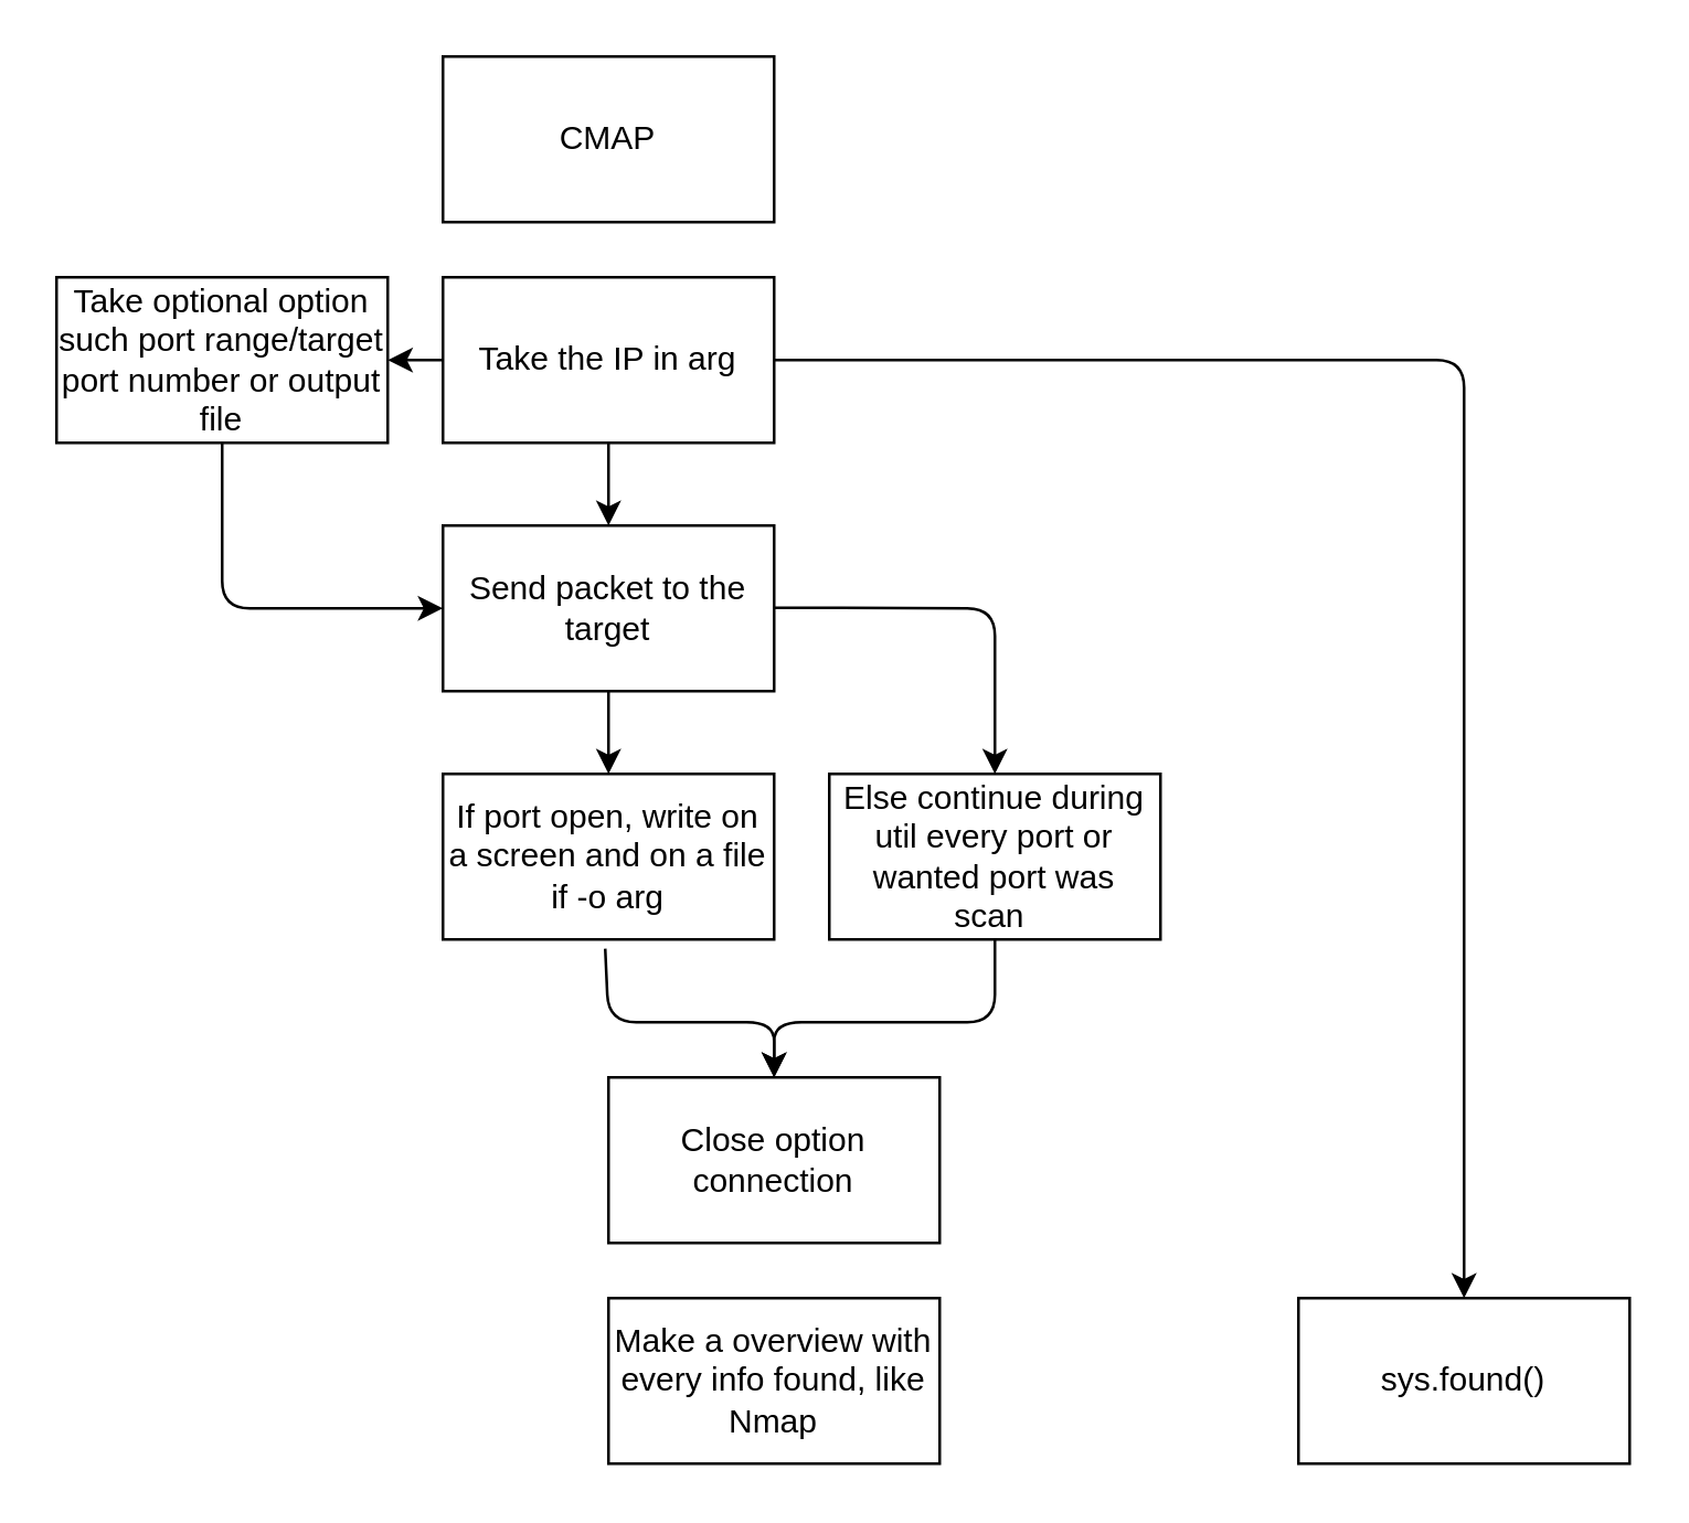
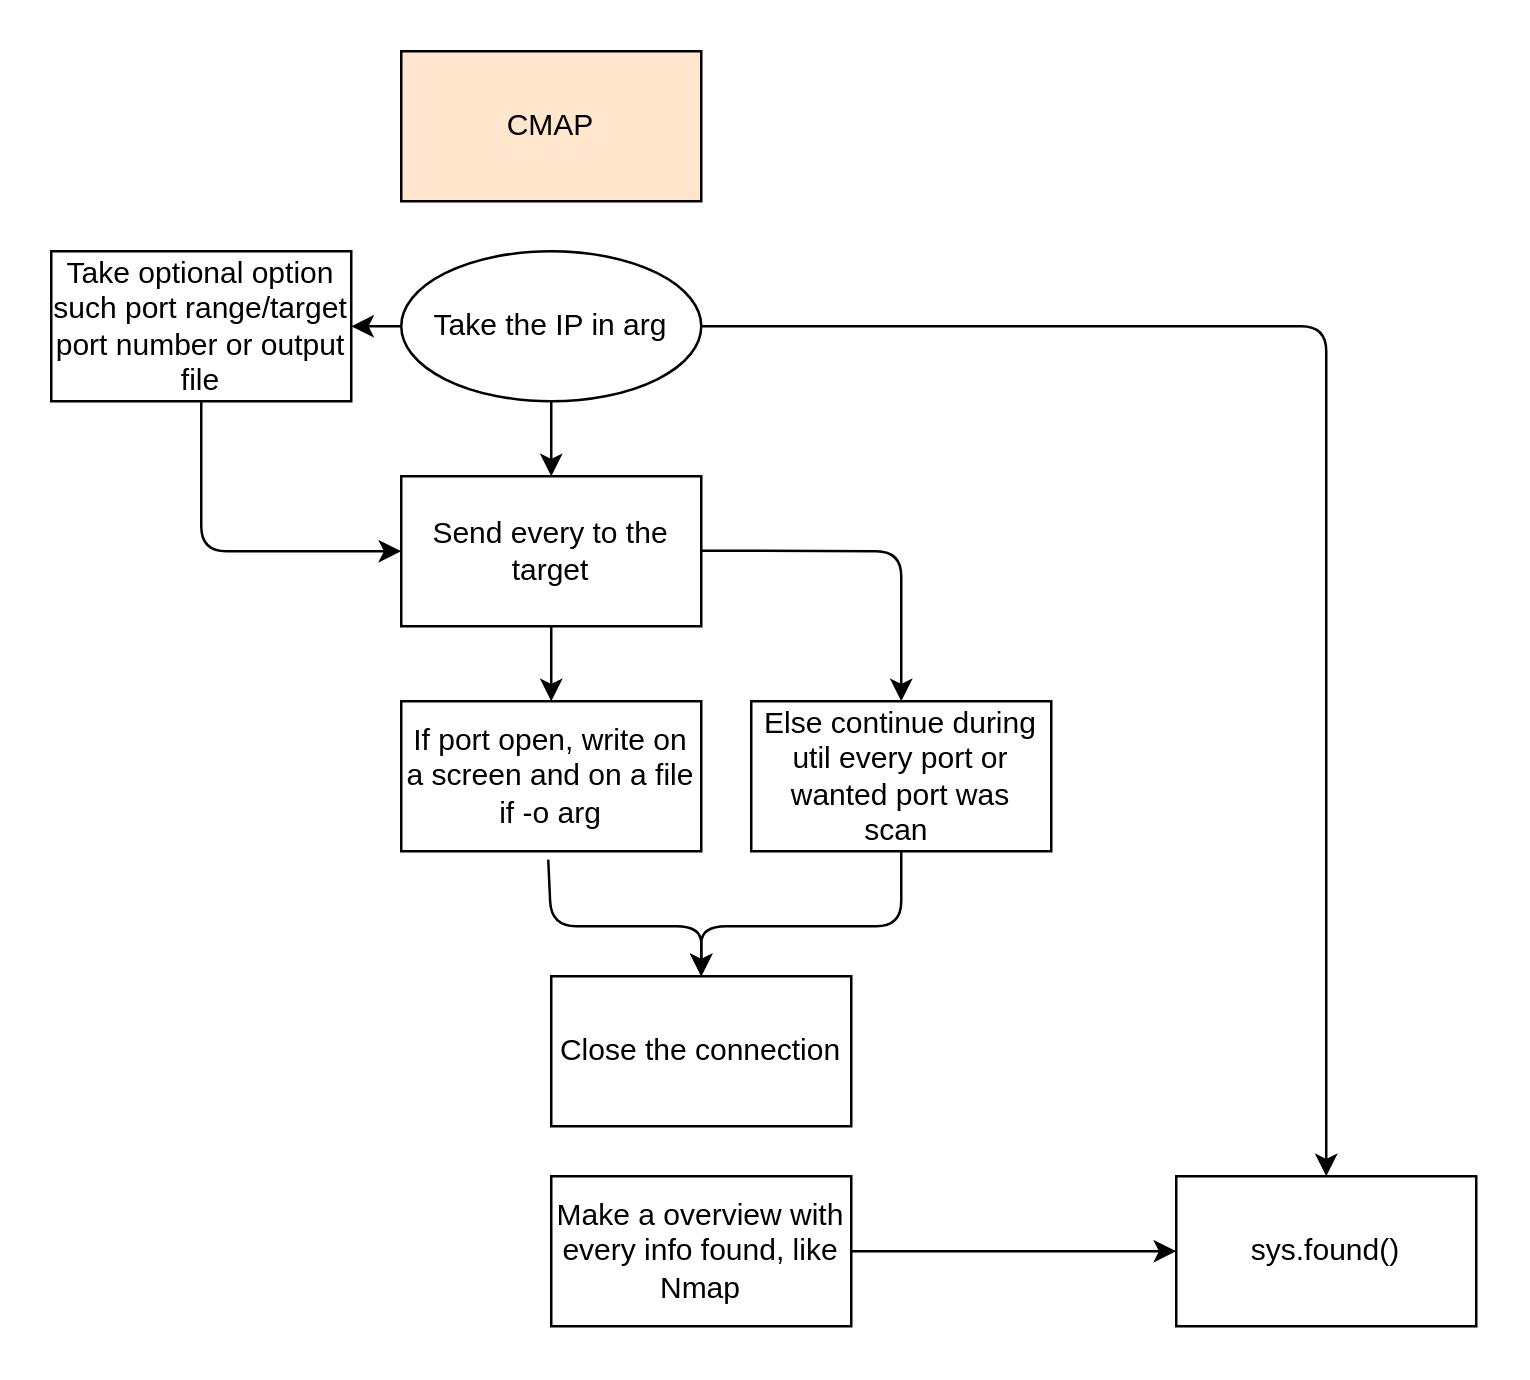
  <mxCell id="0" />
  <mxCell id="1" parent="0" />
- <mxCell id="2" value="CMAP" style="whiteSpace=wrap;html=1;" parent="1" vertex="1"><mxGeometry x="160" y="20" width="120" height="60" as="geometry" /></mxCell>
+ <mxCell id="2" value="CMAP" style="whiteSpace=wrap;html=1;fillColor=#ffe6cc;" parent="1" vertex="1"><mxGeometry x="160" y="20" width="120" height="60" as="geometry" /></mxCell>
  <mxCell id="3" value="" style="edgeStyle=none;html=1;" parent="1" source="6" target="7" edge="1"><mxGeometry relative="1" as="geometry" /></mxCell>
  <mxCell id="4" value="" style="edgeStyle=none;html=1;" parent="1" source="6" target="9" edge="1"><mxGeometry relative="1" as="geometry" /></mxCell>
  <mxCell id="5" style="edgeStyle=none;html=1;entryX=0.5;entryY=0;entryDx=0;entryDy=0;" edge="1" parent="1" source="6" target="19"><mxGeometry relative="1" as="geometry"><Array as="points"><mxPoint x="530" y="130" /></Array></mxGeometry></mxCell>
- <mxCell id="6" value="Take the IP in arg" style="whiteSpace=wrap;html=1;" parent="1" vertex="1"><mxGeometry x="160" y="100" width="120" height="60" as="geometry" /></mxCell>
+ <mxCell id="6" value="Take the IP in arg" style="ellipse;whiteSpace=wrap;html=1;" parent="1" vertex="1"><mxGeometry x="160" y="100" width="120" height="60" as="geometry" /></mxCell>
  <mxCell id="7" value="Take optional option such port range/target port number or output file" style="whiteSpace=wrap;html=1;" parent="1" vertex="1"><mxGeometry x="20" y="100" width="120" height="60" as="geometry" /></mxCell>
  <mxCell id="8" value="" style="edgeStyle=none;html=1;" parent="1" source="9" target="11" edge="1"><mxGeometry relative="1" as="geometry" /></mxCell>
- <mxCell id="9" value="Send packet to the target" style="whiteSpace=wrap;html=1;" parent="1" vertex="1"><mxGeometry x="160" y="190" width="120" height="60" as="geometry" /></mxCell>
+ <mxCell id="9" value="Send every to the target" style="whiteSpace=wrap;html=1;" parent="1" vertex="1"><mxGeometry x="160" y="190" width="120" height="60" as="geometry" /></mxCell>
  <mxCell id="10" value="" style="edgeStyle=none;orthogonalLoop=1;jettySize=auto;html=1;entryX=0;entryY=0.5;entryDx=0;entryDy=0;" parent="1" target="9" edge="1"><mxGeometry width="100" relative="1" as="geometry"><mxPoint x="80" y="160" as="sourcePoint" /><mxPoint x="180" y="160" as="targetPoint" /><Array as="points"><mxPoint x="80" y="220" /></Array></mxGeometry></mxCell>
  <mxCell id="11" value="If port open, write on a screen and on a file if -o arg" style="whiteSpace=wrap;html=1;" parent="1" vertex="1"><mxGeometry x="160" y="280" width="120" height="60" as="geometry" /></mxCell>
  <mxCell id="12" value="Else continue during util every port or wanted port was scan&amp;nbsp;" style="whiteSpace=wrap;html=1;" parent="1" vertex="1"><mxGeometry x="300" y="280" width="120" height="60" as="geometry" /></mxCell>
  <mxCell id="13" value="" style="edgeStyle=none;orthogonalLoop=1;jettySize=auto;html=1;entryX=0.5;entryY=0;entryDx=0;entryDy=0;" parent="1" target="12" edge="1"><mxGeometry width="100" relative="1" as="geometry"><mxPoint x="280" y="219.76" as="sourcePoint" /><mxPoint x="380" y="219.76" as="targetPoint" /><Array as="points"><mxPoint x="360" y="220" /></Array></mxGeometry></mxCell>
+ <mxCell id="14" style="edgeStyle=none;html=1;entryX=0;entryY=0.5;entryDx=0;entryDy=0;" edge="1" parent="1" source="15" target="19"><mxGeometry relative="1" as="geometry" /></mxCell>
  <mxCell id="15" value="Make a overview with every info found, like Nmap" style="whiteSpace=wrap;html=1;" parent="1" vertex="1"><mxGeometry x="220" y="470" width="120" height="60" as="geometry" /></mxCell>
  <mxCell id="16" value="" style="edgeStyle=none;orthogonalLoop=1;jettySize=auto;html=1;exitX=0.49;exitY=1.056;exitDx=0;exitDy=0;exitPerimeter=0;" parent="1" source="11" edge="1"><mxGeometry width="100" relative="1" as="geometry"><mxPoint x="180" y="390" as="sourcePoint" /><mxPoint x="280" y="390" as="targetPoint" /><Array as="points"><mxPoint x="220" y="370" /><mxPoint x="280" y="370" /></Array></mxGeometry></mxCell>
  <mxCell id="17" value="" style="edgeStyle=none;orthogonalLoop=1;jettySize=auto;html=1;entryX=0.5;entryY=0;entryDx=0;entryDy=0;exitX=0.5;exitY=1;exitDx=0;exitDy=0;" parent="1" source="12" target="18" edge="1"><mxGeometry width="100" relative="1" as="geometry"><mxPoint x="330" y="380" as="sourcePoint" /><mxPoint x="430" y="380" as="targetPoint" /><Array as="points"><mxPoint x="360" y="370" /><mxPoint x="280" y="370" /></Array></mxGeometry></mxCell>
- <mxCell id="18" value="Close option connection" style="whiteSpace=wrap;html=1;" parent="1" vertex="1"><mxGeometry x="220" y="390" width="120" height="60" as="geometry" /></mxCell>
+ <mxCell id="18" value="Close the connection" style="whiteSpace=wrap;html=1;" parent="1" vertex="1"><mxGeometry x="220" y="390" width="120" height="60" as="geometry" /></mxCell>
  <mxCell id="19" value="sys.found()" style="whiteSpace=wrap;html=1;" vertex="1" parent="1"><mxGeometry x="470" y="470" width="120" height="60" as="geometry" /></mxCell>
